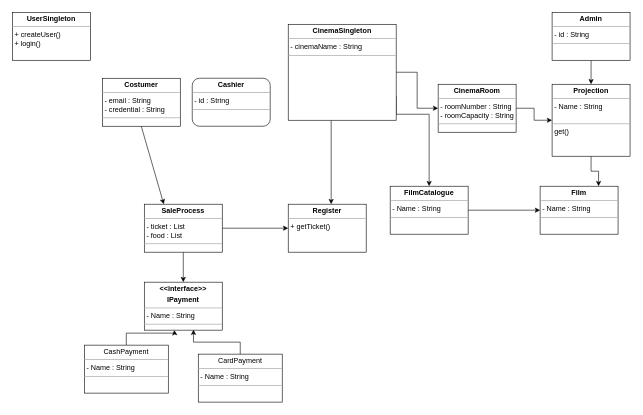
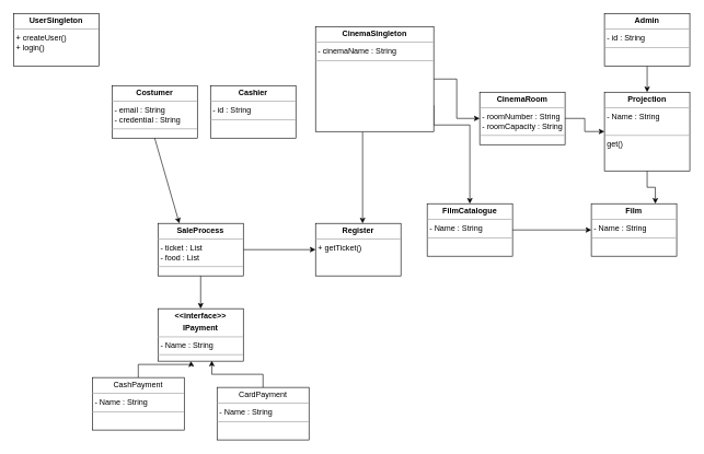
  <mxCell id="0" />
  <mxCell id="1" parent="0" />
  <mxCell id="2" style="edgeStyle=orthogonalEdgeStyle;rounded=0;orthogonalLoop=1;jettySize=auto;html=1;exitX=1;exitY=0.5;exitDx=0;exitDy=0;entryX=0;entryY=0.5;entryDx=0;entryDy=0;" parent="1" source="4" target="8" edge="1"><mxGeometry relative="1" as="geometry" /></mxCell>
  <mxCell id="3" style="edgeStyle=orthogonalEdgeStyle;rounded=0;orthogonalLoop=1;jettySize=auto;html=1;exitX=1;exitY=0.75;exitDx=0;exitDy=0;" parent="1" source="4" target="6" edge="1"><mxGeometry relative="1" as="geometry"><Array as="points"><mxPoint x="660" y="190" /><mxPoint x="715" y="190" /></Array></mxGeometry></mxCell>
  <mxCell id="4" value="&lt;p style=&quot;margin:0px;margin-top:4px;text-align:center;&quot;&gt;&lt;b&gt;CinemaSingleton&lt;/b&gt;&lt;/p&gt;&lt;hr size=&quot;1&quot;&gt;&lt;p style=&quot;margin:0px;margin-left:4px;&quot;&gt;- cinemaName : String&lt;/p&gt;&lt;hr size=&quot;1&quot;&gt;&lt;p style=&quot;margin:0px;margin-left:4px;&quot;&gt;&lt;br&gt;&lt;/p&gt;" style="verticalAlign=top;align=left;overflow=fill;fontSize=12;fontFamily=Helvetica;html=1;whiteSpace=wrap;rounded=0;" parent="1" vertex="1"><mxGeometry x="480" y="40" width="180" height="160" as="geometry" /></mxCell>
  <mxCell id="5" style="edgeStyle=orthogonalEdgeStyle;rounded=0;orthogonalLoop=1;jettySize=auto;html=1;exitX=1;exitY=0.5;exitDx=0;exitDy=0;entryX=0;entryY=0.5;entryDx=0;entryDy=0;" parent="1" source="6" target="10" edge="1"><mxGeometry relative="1" as="geometry" /></mxCell>
  <mxCell id="6" value="&lt;p style=&quot;margin:0px;margin-top:4px;text-align:center;&quot;&gt;&lt;b&gt;FilmCatalogue&lt;/b&gt;&lt;/p&gt;&lt;hr size=&quot;1&quot;&gt;&lt;p style=&quot;margin:0px;margin-left:4px;&quot;&gt;- Name : String&lt;/p&gt;&lt;hr size=&quot;1&quot;&gt;&lt;p style=&quot;margin:0px;margin-left:4px;&quot;&gt;&lt;br&gt;&lt;/p&gt;" style="verticalAlign=top;align=left;overflow=fill;fontSize=12;fontFamily=Helvetica;html=1;whiteSpace=wrap;rounded=0;" parent="1" vertex="1"><mxGeometry x="650" y="310" width="130" height="80" as="geometry" /></mxCell>
  <mxCell id="7" style="edgeStyle=orthogonalEdgeStyle;rounded=0;orthogonalLoop=1;jettySize=auto;html=1;exitX=1;exitY=0.5;exitDx=0;exitDy=0;entryX=0;entryY=0.5;entryDx=0;entryDy=0;" parent="1" source="8" target="18" edge="1"><mxGeometry relative="1" as="geometry" /></mxCell>
  <mxCell id="8" value="&lt;p style=&quot;margin:0px;margin-top:4px;text-align:center;&quot;&gt;&lt;b&gt;CinemaRoom&lt;/b&gt;&lt;/p&gt;&lt;hr size=&quot;1&quot;&gt;&lt;p style=&quot;margin:0px;margin-left:4px;&quot;&gt;- roomNumber : String&lt;/p&gt;&lt;p style=&quot;margin:0px;margin-left:4px;&quot;&gt;- roomCapacity : String&lt;/p&gt;&lt;hr size=&quot;1&quot;&gt;&lt;p style=&quot;margin:0px;margin-left:4px;&quot;&gt;&lt;br&gt;&lt;/p&gt;" style="verticalAlign=top;align=left;overflow=fill;fontSize=12;fontFamily=Helvetica;html=1;whiteSpace=wrap;rounded=0;glass=0;" parent="1" vertex="1"><mxGeometry x="730" y="140" width="130" height="80" as="geometry" /></mxCell>
  <mxCell id="9" value="&lt;p style=&quot;margin:0px;margin-top:4px;text-align:center;&quot;&gt;&lt;b&gt;Costumer&lt;/b&gt;&lt;/p&gt;&lt;hr size=&quot;1&quot;&gt;&lt;p style=&quot;margin:0px;margin-left:4px;&quot;&gt;- email : String&lt;/p&gt;&lt;p style=&quot;margin:0px;margin-left:4px;&quot;&gt;- credential : String&lt;/p&gt;&lt;hr size=&quot;1&quot;&gt;&lt;p style=&quot;margin:0px;margin-left:4px;&quot;&gt;&lt;br&gt;&lt;/p&gt;" style="verticalAlign=top;align=left;overflow=fill;fontSize=12;fontFamily=Helvetica;html=1;whiteSpace=wrap;rounded=0;" parent="1" vertex="1"><mxGeometry x="170" y="130" width="130" height="80" as="geometry" /></mxCell>
  <mxCell id="10" value="&lt;p style=&quot;margin:0px;margin-top:4px;text-align:center;&quot;&gt;&lt;b&gt;Film&lt;/b&gt;&lt;/p&gt;&lt;hr size=&quot;1&quot;&gt;&lt;p style=&quot;margin:0px;margin-left:4px;&quot;&gt;- Name : String&lt;/p&gt;&lt;hr size=&quot;1&quot;&gt;&lt;p style=&quot;margin:0px;margin-left:4px;&quot;&gt;&lt;br&gt;&lt;/p&gt;" style="verticalAlign=top;align=left;overflow=fill;fontSize=12;fontFamily=Helvetica;html=1;whiteSpace=wrap;rounded=0;" parent="1" vertex="1"><mxGeometry x="900" y="310" width="130" height="80" as="geometry" /></mxCell>
- <mxCell id="11" value="&lt;p style=&quot;margin:0px;margin-top:4px;text-align:center;&quot;&gt;&lt;b&gt;Cashier&lt;/b&gt;&lt;/p&gt;&lt;hr size=&quot;1&quot;&gt;&lt;p style=&quot;margin:0px;margin-left:4px;&quot;&gt;- id : String&lt;/p&gt;&lt;hr size=&quot;1&quot;&gt;&lt;p style=&quot;margin:0px;margin-left:4px;&quot;&gt;&lt;br&gt;&lt;/p&gt;" style="verticalAlign=top;align=left;overflow=fill;fontSize=12;fontFamily=Helvetica;html=1;whiteSpace=wrap;rounded=1;" parent="1" vertex="1"><mxGeometry x="320" y="130" width="130" height="80" as="geometry" /></mxCell>
+ <mxCell id="11" value="&lt;p style=&quot;margin:0px;margin-top:4px;text-align:center;&quot;&gt;&lt;b&gt;Cashier&lt;/b&gt;&lt;/p&gt;&lt;hr size=&quot;1&quot;&gt;&lt;p style=&quot;margin:0px;margin-left:4px;&quot;&gt;- id : String&lt;/p&gt;&lt;hr size=&quot;1&quot;&gt;&lt;p style=&quot;margin:0px;margin-left:4px;&quot;&gt;&lt;br&gt;&lt;/p&gt;" style="verticalAlign=top;align=left;overflow=fill;fontSize=12;fontFamily=Helvetica;html=1;whiteSpace=wrap;rounded=0;" parent="1" vertex="1"><mxGeometry x="320" y="130" width="130" height="80" as="geometry" /></mxCell>
  <mxCell id="12" value="&lt;p style=&quot;margin:0px;margin-top:4px;text-align:center;&quot;&gt;&lt;b&gt;Register&lt;/b&gt;&lt;/p&gt;&lt;hr size=&quot;1&quot;&gt;&lt;p style=&quot;margin:0px;margin-left:4px;&quot;&gt;+ getTicket()&lt;/p&gt;" style="verticalAlign=top;align=left;overflow=fill;fontSize=12;fontFamily=Helvetica;html=1;whiteSpace=wrap;rounded=0;" parent="1" vertex="1"><mxGeometry x="480" y="340" width="130" height="80" as="geometry" /></mxCell>
  <mxCell id="13" style="edgeStyle=orthogonalEdgeStyle;rounded=0;orthogonalLoop=1;jettySize=auto;html=1;exitX=1;exitY=0.5;exitDx=0;exitDy=0;entryX=0;entryY=0.5;entryDx=0;entryDy=0;" parent="1" source="15" target="12" edge="1"><mxGeometry relative="1" as="geometry" /></mxCell>
  <mxCell id="14" style="edgeStyle=orthogonalEdgeStyle;rounded=0;orthogonalLoop=1;jettySize=auto;html=1;exitX=0.5;exitY=1;exitDx=0;exitDy=0;entryX=0.5;entryY=0;entryDx=0;entryDy=0;" edge="1" parent="1" source="15" target="21"><mxGeometry relative="1" as="geometry" /></mxCell>
  <mxCell id="15" value="&lt;p style=&quot;margin:0px;margin-top:4px;text-align:center;&quot;&gt;&lt;b&gt;SaleProcess&lt;/b&gt;&lt;/p&gt;&lt;hr size=&quot;1&quot;&gt;&lt;p style=&quot;margin:0px;margin-left:4px;&quot;&gt;- ticket : List&lt;/p&gt;&lt;p style=&quot;margin:0px;margin-left:4px;&quot;&gt;- food : List&lt;/p&gt;&lt;hr size=&quot;1&quot;&gt;&lt;p style=&quot;margin:0px;margin-left:4px;&quot;&gt;&lt;br&gt;&lt;/p&gt;" style="verticalAlign=top;align=left;overflow=fill;fontSize=12;fontFamily=Helvetica;html=1;whiteSpace=wrap;rounded=0;" parent="1" vertex="1"><mxGeometry x="240" y="340" width="130" height="80" as="geometry" /></mxCell>
  <mxCell id="16" style="edgeStyle=orthogonalEdgeStyle;rounded=0;orthogonalLoop=1;jettySize=auto;html=1;exitX=0.5;exitY=1;exitDx=0;exitDy=0;" parent="1" source="15" target="15" edge="1"><mxGeometry relative="1" as="geometry" /></mxCell>
  <mxCell id="17" style="edgeStyle=orthogonalEdgeStyle;rounded=0;orthogonalLoop=1;jettySize=auto;html=1;exitX=0.5;exitY=1;exitDx=0;exitDy=0;entryX=0.75;entryY=0;entryDx=0;entryDy=0;" parent="1" source="18" target="10" edge="1"><mxGeometry relative="1" as="geometry" /></mxCell>
  <mxCell id="18" value="&lt;p style=&quot;margin:0px;margin-top:4px;text-align:center;&quot;&gt;&lt;b&gt;Projection&lt;/b&gt;&lt;/p&gt;&lt;hr size=&quot;1&quot;&gt;&lt;p style=&quot;margin:0px;margin-left:4px;&quot;&gt;- Name : String&lt;/p&gt;&lt;p style=&quot;margin:0px;margin-left:4px;&quot;&gt;&lt;br&gt;&lt;/p&gt;&lt;hr size=&quot;1&quot;&gt;&lt;p style=&quot;margin:0px;margin-left:4px;&quot;&gt;get()&lt;span style=&quot;background-color: initial;&quot;&gt;&amp;nbsp;&lt;/span&gt;&lt;/p&gt;" style="verticalAlign=top;align=left;overflow=fill;fontSize=12;fontFamily=Helvetica;html=1;whiteSpace=wrap;rounded=0;" parent="1" vertex="1"><mxGeometry x="920" y="140" width="130" height="120" as="geometry" /></mxCell>
  <mxCell id="19" style="edgeStyle=orthogonalEdgeStyle;rounded=0;orthogonalLoop=1;jettySize=auto;html=1;exitX=0.5;exitY=1;exitDx=0;exitDy=0;entryX=0.5;entryY=0;entryDx=0;entryDy=0;" parent="1" source="20" target="18" edge="1"><mxGeometry relative="1" as="geometry" /></mxCell>
  <mxCell id="20" value="&lt;p style=&quot;margin:0px;margin-top:4px;text-align:center;&quot;&gt;&lt;b&gt;Admin&lt;/b&gt;&lt;/p&gt;&lt;hr size=&quot;1&quot;&gt;&lt;p style=&quot;margin:0px;margin-left:4px;&quot;&gt;- id : String&lt;/p&gt;&lt;hr size=&quot;1&quot;&gt;&lt;p style=&quot;margin:0px;margin-left:4px;&quot;&gt;&lt;br&gt;&lt;/p&gt;" style="verticalAlign=top;align=left;overflow=fill;fontSize=12;fontFamily=Helvetica;html=1;whiteSpace=wrap;rounded=0;" parent="1" vertex="1"><mxGeometry x="920" y="20" width="130" height="80" as="geometry" /></mxCell>
  <mxCell id="21" value="&lt;p style=&quot;margin:0px;margin-top:4px;text-align:center;&quot;&gt;&lt;b&gt;&amp;lt;&amp;lt;interface&amp;gt;&amp;gt;&lt;/b&gt;&lt;/p&gt;&lt;p style=&quot;margin:0px;margin-top:4px;text-align:center;&quot;&gt;&lt;b&gt;IPayment&lt;/b&gt;&lt;/p&gt;&lt;hr size=&quot;1&quot;&gt;&lt;p style=&quot;margin:0px;margin-left:4px;&quot;&gt;- Name : String&lt;/p&gt;&lt;hr size=&quot;1&quot;&gt;&lt;p style=&quot;margin:0px;margin-left:4px;&quot;&gt;&lt;br&gt;&lt;/p&gt;" style="verticalAlign=top;align=left;overflow=fill;fontSize=12;fontFamily=Helvetica;html=1;whiteSpace=wrap;rounded=0;" parent="1" vertex="1"><mxGeometry x="240" y="470" width="130" height="80" as="geometry" /></mxCell>
  <mxCell id="22" style="edgeStyle=orthogonalEdgeStyle;rounded=0;orthogonalLoop=1;jettySize=auto;html=1;exitX=0.5;exitY=0;exitDx=0;exitDy=0;" parent="1" source="23" edge="1"><mxGeometry relative="1" as="geometry"><mxPoint x="290" y="550" as="targetPoint" /></mxGeometry></mxCell>
  <mxCell id="23" value="&lt;p style=&quot;margin:0px;margin-top:4px;text-align:center;&quot;&gt;CashPayment&lt;/p&gt;&lt;hr size=&quot;1&quot;&gt;&lt;p style=&quot;margin:0px;margin-left:4px;&quot;&gt;- Name : String&lt;/p&gt;&lt;hr size=&quot;1&quot;&gt;&lt;p style=&quot;margin:0px;margin-left:4px;&quot;&gt;&lt;br&gt;&lt;/p&gt;" style="verticalAlign=top;align=left;overflow=fill;fontSize=12;fontFamily=Helvetica;html=1;whiteSpace=wrap;rounded=0;" parent="1" vertex="1"><mxGeometry x="140" y="575" width="140" height="80" as="geometry" /></mxCell>
  <mxCell id="24" value="&lt;p style=&quot;margin:0px;margin-top:4px;text-align:center;&quot;&gt;CardPayment&lt;/p&gt;&lt;hr size=&quot;1&quot;&gt;&lt;p style=&quot;margin:0px;margin-left:4px;&quot;&gt;- Name : String&lt;/p&gt;&lt;hr size=&quot;1&quot;&gt;&lt;p style=&quot;margin:0px;margin-left:4px;&quot;&gt;&lt;br&gt;&lt;/p&gt;" style="verticalAlign=top;align=left;overflow=fill;fontSize=12;fontFamily=Helvetica;html=1;whiteSpace=wrap;rounded=0;arcSize=28;" parent="1" vertex="1"><mxGeometry x="330" y="590" width="140" height="80" as="geometry" /></mxCell>
  <mxCell id="25" style="edgeStyle=orthogonalEdgeStyle;rounded=0;orthogonalLoop=1;jettySize=auto;html=1;exitX=0.5;exitY=0;exitDx=0;exitDy=0;entryX=0.631;entryY=0.991;entryDx=0;entryDy=0;entryPerimeter=0;" parent="1" source="24" target="21" edge="1"><mxGeometry relative="1" as="geometry" /></mxCell>
  <mxCell id="26" value="&lt;p style=&quot;margin:0px;margin-top:4px;text-align:center;&quot;&gt;&lt;b&gt;UserSingleton&lt;/b&gt;&lt;/p&gt;&lt;hr size=&quot;1&quot;&gt;&lt;p style=&quot;margin:0px;margin-left:4px;&quot;&gt;+ createUser()&lt;/p&gt;&lt;p style=&quot;margin:0px;margin-left:4px;&quot;&gt;+ login()&lt;/p&gt;" style="verticalAlign=top;align=left;overflow=fill;fontSize=12;fontFamily=Helvetica;html=1;whiteSpace=wrap;rounded=0;" vertex="1" parent="1"><mxGeometry x="20" y="20" width="130" height="80" as="geometry" /></mxCell>
  <mxCell id="27" value="" style="endArrow=classic;html=1;rounded=0;exitX=0.5;exitY=1;exitDx=0;exitDy=0;entryX=0.25;entryY=0;entryDx=0;entryDy=0;" edge="1" parent="1" source="9" target="15"><mxGeometry width="50" height="50" relative="1" as="geometry"><mxPoint x="300" y="270" as="sourcePoint" /><mxPoint x="350" y="220" as="targetPoint" /></mxGeometry></mxCell>
  <mxCell id="28" value="" style="endArrow=classic;html=1;rounded=0;exitX=0.398;exitY=1.005;exitDx=0;exitDy=0;exitPerimeter=0;entryX=0.551;entryY=0;entryDx=0;entryDy=0;entryPerimeter=0;" edge="1" parent="1" source="4" target="12"><mxGeometry width="50" height="50" relative="1" as="geometry"><mxPoint x="530" y="260" as="sourcePoint" /><mxPoint x="580" y="210" as="targetPoint" /></mxGeometry></mxCell>
